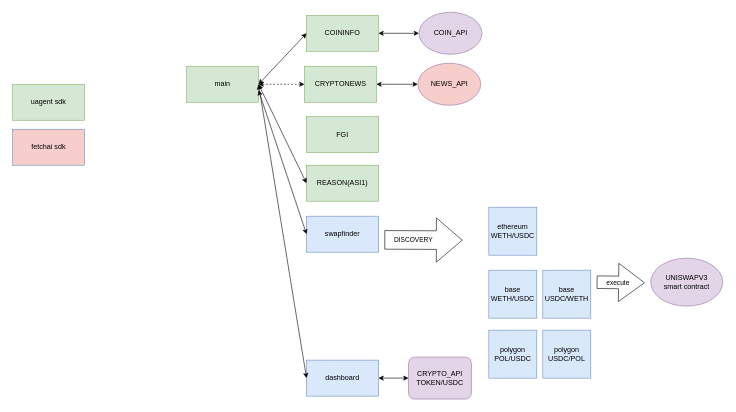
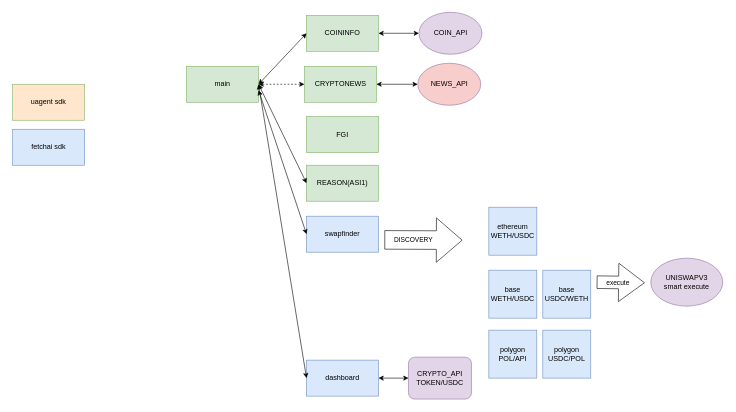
  <mxCell id="0" />
  <mxCell id="1" parent="0" />
  <mxCell id="2" value="main" style="rounded=0;whiteSpace=wrap;html=1;fillColor=#d5e8d4;strokeColor=#82b366;" vertex="1" parent="1"><mxGeometry x="310" y="110" width="120" height="60" as="geometry" /></mxCell>
  <mxCell id="3" value="FGI" style="rounded=0;whiteSpace=wrap;html=1;fillColor=#d5e8d4;strokeColor=#82b366;" vertex="1" parent="1"><mxGeometry x="510" y="194" width="120" height="60" as="geometry" /></mxCell>
  <mxCell id="4" value="COININFO" style="rounded=0;whiteSpace=wrap;html=1;fillColor=#d5e8d4;strokeColor=#82b366;" vertex="1" parent="1"><mxGeometry x="510" y="25" width="120" height="60" as="geometry" /></mxCell>
  <mxCell id="5" value="swapfinder" style="rounded=0;whiteSpace=wrap;html=1;fillColor=#dae8fc;strokeColor=#6c8ebf;" vertex="1" parent="1"><mxGeometry x="510" y="360" width="120" height="60" as="geometry" /></mxCell>
  <mxCell id="6" value="REASON(ASI1)" style="rounded=0;whiteSpace=wrap;html=1;fillColor=#d5e8d4;strokeColor=#82b366;" vertex="1" parent="1"><mxGeometry x="510" y="275" width="120" height="60" as="geometry" /></mxCell>
  <mxCell id="7" value="" style="endArrow=classic;startArrow=classic;html=1;rounded=0;entryX=0;entryY=0.5;entryDx=0;entryDy=0;exitX=1;exitY=0.5;exitDx=0;exitDy=0;" edge="1" parent="1" source="2" target="4"><mxGeometry width="50" height="50" relative="1" as="geometry"><mxPoint x="440" y="280" as="sourcePoint" /><mxPoint x="520" y="280" as="targetPoint" /></mxGeometry></mxCell>
  <mxCell id="8" value="" style="endArrow=classic;startArrow=classic;html=1;rounded=0;entryX=0;entryY=0.5;entryDx=0;entryDy=0;exitX=1;exitY=0.5;exitDx=0;exitDy=0;" edge="1" parent="1" source="2" target="6"><mxGeometry width="50" height="50" relative="1" as="geometry"><mxPoint x="410" y="300" as="sourcePoint" /><mxPoint x="490" y="380" as="targetPoint" /></mxGeometry></mxCell>
  <mxCell id="9" value="" style="endArrow=classic;startArrow=classic;html=1;rounded=0;entryX=0;entryY=0.5;entryDx=0;entryDy=0;" edge="1" parent="1" target="5"><mxGeometry width="50" height="50" relative="1" as="geometry"><mxPoint x="430" y="150" as="sourcePoint" /><mxPoint x="480" y="450" as="targetPoint" /></mxGeometry></mxCell>
  <mxCell id="10" value="CRYPTONEWS" style="rounded=0;whiteSpace=wrap;html=1;fillColor=#d5e8d4;strokeColor=#82b366;" vertex="1" parent="1"><mxGeometry x="506.5" y="110" width="120" height="60" as="geometry" /></mxCell>
  <mxCell id="11" value="NEWS_API" style="ellipse;whiteSpace=wrap;html=1;fillColor=#f8cecc;strokeColor=#9673a6;" vertex="1" parent="1"><mxGeometry x="695.5" y="105" width="105" height="70" as="geometry" /></mxCell>
  <mxCell id="12" value="" style="endArrow=classic;startArrow=classic;html=1;rounded=0;exitX=1;exitY=0.5;exitDx=0;exitDy=0;entryX=0;entryY=0.5;entryDx=0;entryDy=0;" edge="1" parent="1" source="10" target="11"><mxGeometry width="50" height="50" relative="1" as="geometry"><mxPoint x="888" y="590" as="sourcePoint" /><mxPoint x="968" y="510" as="targetPoint" /></mxGeometry></mxCell>
  <mxCell id="13" value="" style="endArrow=classic;startArrow=classic;html=1;rounded=0;exitX=1;exitY=0.5;exitDx=0;exitDy=0;entryX=0;entryY=0.5;entryDx=0;entryDy=0;" edge="1" parent="1" target="14" source="4"><mxGeometry width="50" height="50" relative="1" as="geometry"><mxPoint x="630" y="235" as="sourcePoint" /><mxPoint x="690" y="231" as="targetPoint" /></mxGeometry></mxCell>
  <mxCell id="14" value="COIN_API" style="ellipse;whiteSpace=wrap;html=1;fillColor=#e1d5e7;strokeColor=#9673a6;" vertex="1" parent="1"><mxGeometry x="697.5" y="20" width="105" height="70" as="geometry" /></mxCell>
  <mxCell id="15" value="ethereum&lt;div&gt;WETH/USDC&lt;/div&gt;" style="whiteSpace=wrap;html=1;aspect=fixed;fillColor=#dae8fc;strokeColor=#6c8ebf;" vertex="1" parent="1"><mxGeometry x="814" y="345" width="80" height="80" as="geometry" /></mxCell>
  <mxCell id="16" value="" style="shape=flexArrow;endArrow=classic;html=1;rounded=0;endWidth=42;endSize=14;width=31;" edge="1" parent="1"><mxGeometry width="50" height="50" relative="1" as="geometry"><mxPoint x="640" y="399.5" as="sourcePoint" /><mxPoint x="770" y="400" as="targetPoint" /></mxGeometry></mxCell>
  <mxCell id="17" value="DISCOVERY" style="edgeLabel;html=1;align=center;verticalAlign=middle;resizable=0;points=[];" vertex="1" connectable="0" parent="16"><mxGeometry x="-0.473" y="-1" relative="1" as="geometry"><mxPoint x="14" y="-1" as="offset" /></mxGeometry></mxCell>
- <mxCell id="18" value="uagent sdk" style="rounded=0;whiteSpace=wrap;html=1;fillColor=#d5e8d4;strokeColor=#82b366;" vertex="1" parent="1"><mxGeometry x="20" y="140" width="120" height="60" as="geometry" /></mxCell>
- <mxCell id="19" value="fetchai sdk" style="rounded=0;whiteSpace=wrap;html=1;fillColor=#f8cecc;strokeColor=#6c8ebf;" vertex="1" parent="1"><mxGeometry x="20" y="215" width="120" height="60" as="geometry" /></mxCell>
+ <mxCell id="18" value="uagent sdk" style="rounded=0;whiteSpace=wrap;html=1;fillColor=#ffe6cc;strokeColor=#82b366;" vertex="1" parent="1"><mxGeometry x="20" y="140" width="120" height="60" as="geometry" /></mxCell>
+ <mxCell id="19" value="fetchai sdk" style="rounded=0;whiteSpace=wrap;html=1;fillColor=#dae8fc;strokeColor=#6c8ebf;" vertex="1" parent="1"><mxGeometry x="20" y="215" width="120" height="60" as="geometry" /></mxCell>
  <mxCell id="20" value="base&lt;div&gt;WETH/USDC&lt;/div&gt;" style="whiteSpace=wrap;html=1;aspect=fixed;fillColor=#dae8fc;strokeColor=#6c8ebf;" vertex="1" parent="1"><mxGeometry x="814" y="450" width="80" height="80" as="geometry" /></mxCell>
  <mxCell id="21" value="base&lt;div&gt;USDC/WETH&lt;/div&gt;" style="whiteSpace=wrap;html=1;aspect=fixed;fillColor=#dae8fc;strokeColor=#6c8ebf;" vertex="1" parent="1"><mxGeometry x="904" y="450" width="80" height="80" as="geometry" /></mxCell>
- <mxCell id="22" value="polygon&lt;br&gt;&lt;div&gt;POL/USDC&lt;/div&gt;" style="whiteSpace=wrap;html=1;aspect=fixed;fillColor=#dae8fc;strokeColor=#6c8ebf;" vertex="1" parent="1"><mxGeometry x="814" y="550" width="80" height="80" as="geometry" /></mxCell>
+ <mxCell id="22" value="polygon&lt;br&gt;&lt;div&gt;POL/API&lt;/div&gt;" style="whiteSpace=wrap;html=1;aspect=fixed;fillColor=#dae8fc;strokeColor=#6c8ebf;" vertex="1" parent="1"><mxGeometry x="814" y="550" width="80" height="80" as="geometry" /></mxCell>
  <mxCell id="23" value="polygon&lt;div&gt;USDC/POL&lt;/div&gt;" style="whiteSpace=wrap;html=1;aspect=fixed;fillColor=#dae8fc;strokeColor=#6c8ebf;" vertex="1" parent="1"><mxGeometry x="904" y="550" width="80" height="80" as="geometry" /></mxCell>
  <mxCell id="24" value="dashboard" style="rounded=0;whiteSpace=wrap;html=1;fillColor=#dae8fc;strokeColor=#6c8ebf;" vertex="1" parent="1"><mxGeometry x="510" y="600" width="120" height="60" as="geometry" /></mxCell>
  <mxCell id="25" value="" style="endArrow=classic;startArrow=classic;html=1;rounded=0;entryX=0;entryY=0.5;entryDx=0;entryDy=0;exitX=1;exitY=0.5;exitDx=0;exitDy=0;" edge="1" parent="1" source="2" target="24"><mxGeometry width="50" height="50" relative="1" as="geometry"><mxPoint x="410" y="330" as="sourcePoint" /><mxPoint x="490" y="570" as="targetPoint" /></mxGeometry></mxCell>
- <mxCell id="26" value="UNISWAPV3&lt;div&gt;smart contract&lt;/div&gt;" style="ellipse;whiteSpace=wrap;html=1;fillColor=#e1d5e7;strokeColor=#9673a6;" vertex="1" parent="1"><mxGeometry x="1084" y="430" width="120" height="80" as="geometry" /></mxCell>
+ <mxCell id="26" value="UNISWAPV3&lt;div&gt;smart execute&lt;/div&gt;" style="ellipse;whiteSpace=wrap;html=1;fillColor=#e1d5e7;strokeColor=#9673a6;" vertex="1" parent="1"><mxGeometry x="1084" y="430" width="120" height="80" as="geometry" /></mxCell>
  <mxCell id="27" value="" style="shape=flexArrow;endArrow=classic;html=1;rounded=0;endWidth=42;endSize=14.04;width=21;" edge="1" parent="1"><mxGeometry width="50" height="50" relative="1" as="geometry"><mxPoint x="994" y="470" as="sourcePoint" /><mxPoint x="1074" y="471" as="targetPoint" /></mxGeometry></mxCell>
  <mxCell id="28" value="execute" style="edgeLabel;html=1;align=center;verticalAlign=middle;resizable=0;points=[];" vertex="1" connectable="0" parent="27"><mxGeometry x="-0.473" y="-1" relative="1" as="geometry"><mxPoint x="14" y="-1" as="offset" /></mxGeometry></mxCell>
  <mxCell id="29" value="" style="endArrow=classic;startArrow=classic;html=1;rounded=0;entryX=0;entryY=0.5;entryDx=0;entryDy=0;exitX=1;exitY=0.5;exitDx=0;exitDy=0;dashed=1;" edge="1" parent="1" source="2" target="10"><mxGeometry width="50" height="50" relative="1" as="geometry"><mxPoint x="880" y="190" as="sourcePoint" /><mxPoint x="960" y="355" as="targetPoint" /></mxGeometry></mxCell>
  <mxCell id="30" value="CRYPTO_API&lt;div&gt;TOKEN/USDC&lt;/div&gt;" style="whiteSpace=wrap;html=1;fillColor=#e1d5e7;strokeColor=#9673a6;rounded=1;" vertex="1" parent="1"><mxGeometry x="680" y="595" width="105" height="70" as="geometry" /></mxCell>
  <mxCell id="31" value="" style="endArrow=classic;startArrow=classic;html=1;rounded=0;entryX=0;entryY=0.5;entryDx=0;entryDy=0;exitX=1;exitY=0.5;exitDx=0;exitDy=0;" edge="1" parent="1" source="24" target="30"><mxGeometry width="50" height="50" relative="1" as="geometry"><mxPoint x="830" y="610" as="sourcePoint" /><mxPoint x="910" y="850" as="targetPoint" /></mxGeometry></mxCell>
